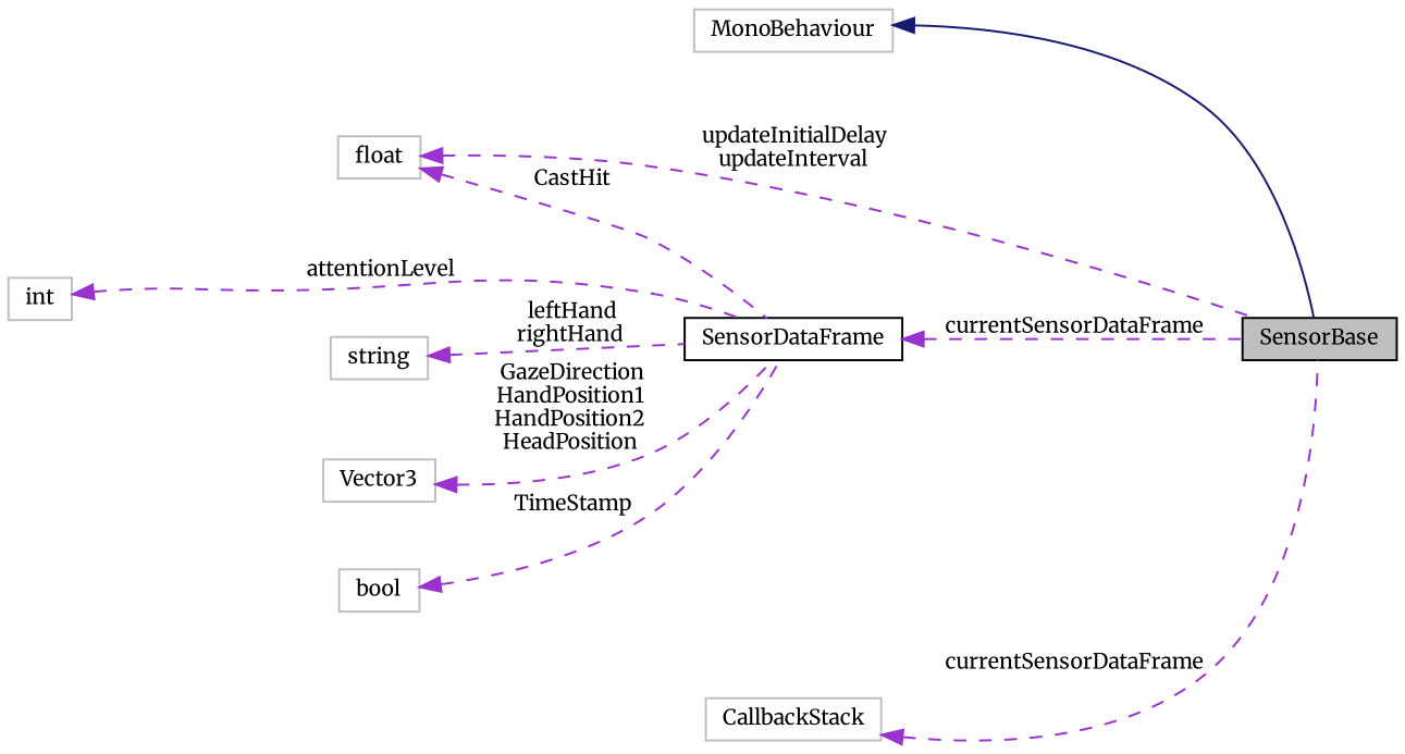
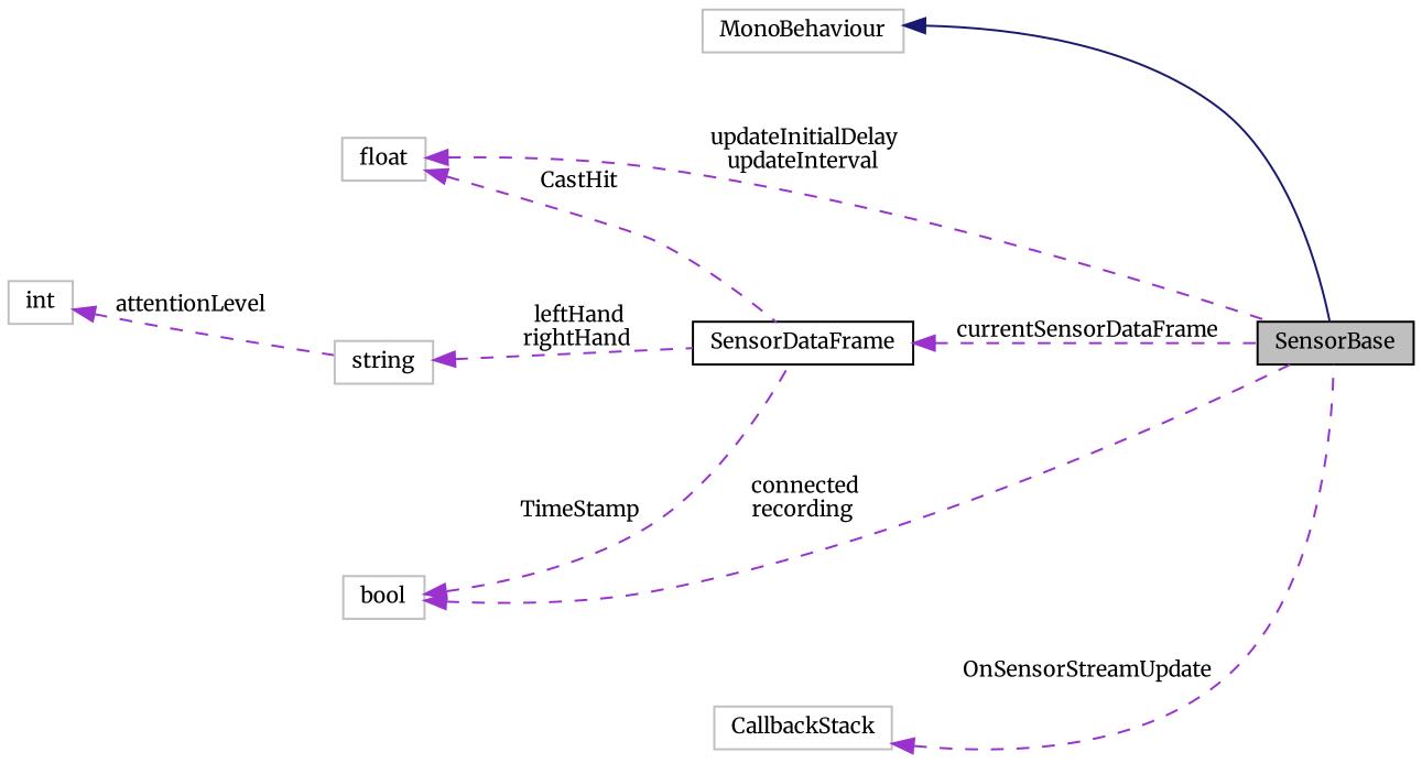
  digraph {
    fontname=Merriweather
    rankdir=LR
    node [color=grey75 fillcolor=white fontname=Merriweather fontsize=10 shape=record style=filled]
    edge [color=darkorchid3 dir=back fontname=Merriweather fontsize=10 labelfontname=Helvetica labelfontsize=10 style=dashed]
    n1 [color=black fillcolor=grey75 fontcolor=black height=0.2 label=SensorBase width=0.4]
    n2 [height=0.2 label=MonoBehaviour width=0.4]
    n3 [height=0.2 label=float width=0.4]
    n4 [color=black height=0.2 label=SensorDataFrame width=0.4]
    n5 [height=0.2 label=string width=0.4]
    n6 [height=0.2 label=int width=0.4]
-   n7 [height=0.2 label=Vector3 width=0.4]
    n8 [height=0.2 label=bool width=0.4]
    n9 [height=0.2 label=CallbackStack width=0.4]
    n2 -> n1 [color=midnightblue style=solid]
    n3 -> n1 [label=" updateInitialDelay\nupdateInterval"]
    n3 -> n4 [label=" CastHit"]
    n4 -> n1 [label=" currentSensorDataFrame"]
    n5 -> n4 [label=" leftHand\nrightHand"]
-   n6 -> n4 [label=" attentionLevel"]
-   n7 -> n4 [label=" GazeDirection\nHandPosition1\nHandPosition2\nHeadPosition"]
+   n6 -> n5 [label=" attentionLevel"]
+   n8 -> n1 [label=" connected\nrecording"]
    n8 -> n4 [label=" TimeStamp"]
-   n9 -> n1 [label=" currentSensorDataFrame"]
+   n9 -> n1 [label=" OnSensorStreamUpdate"]
  }
